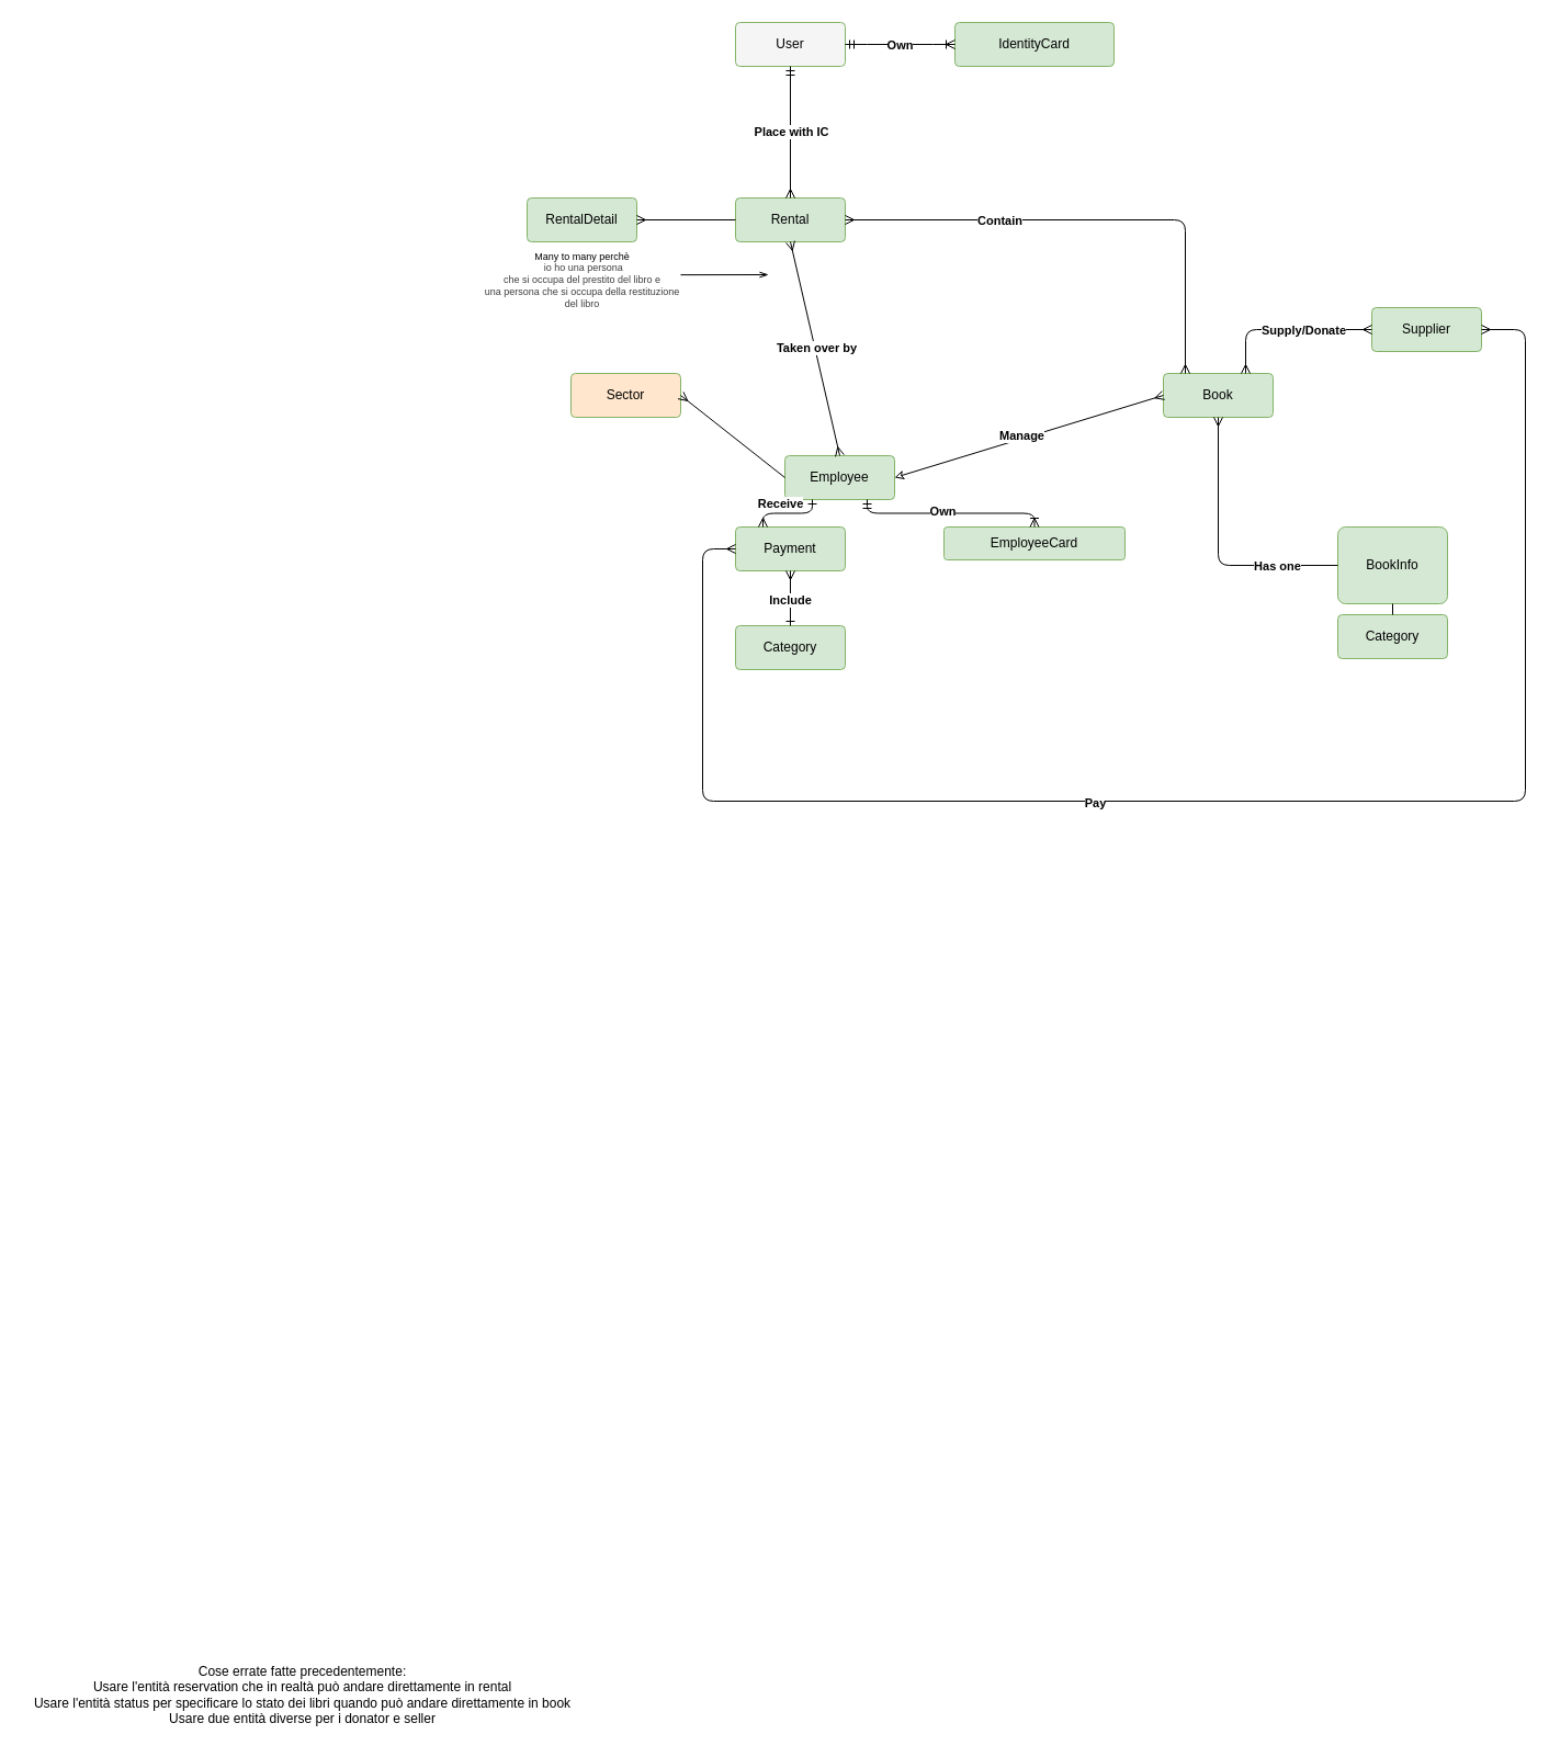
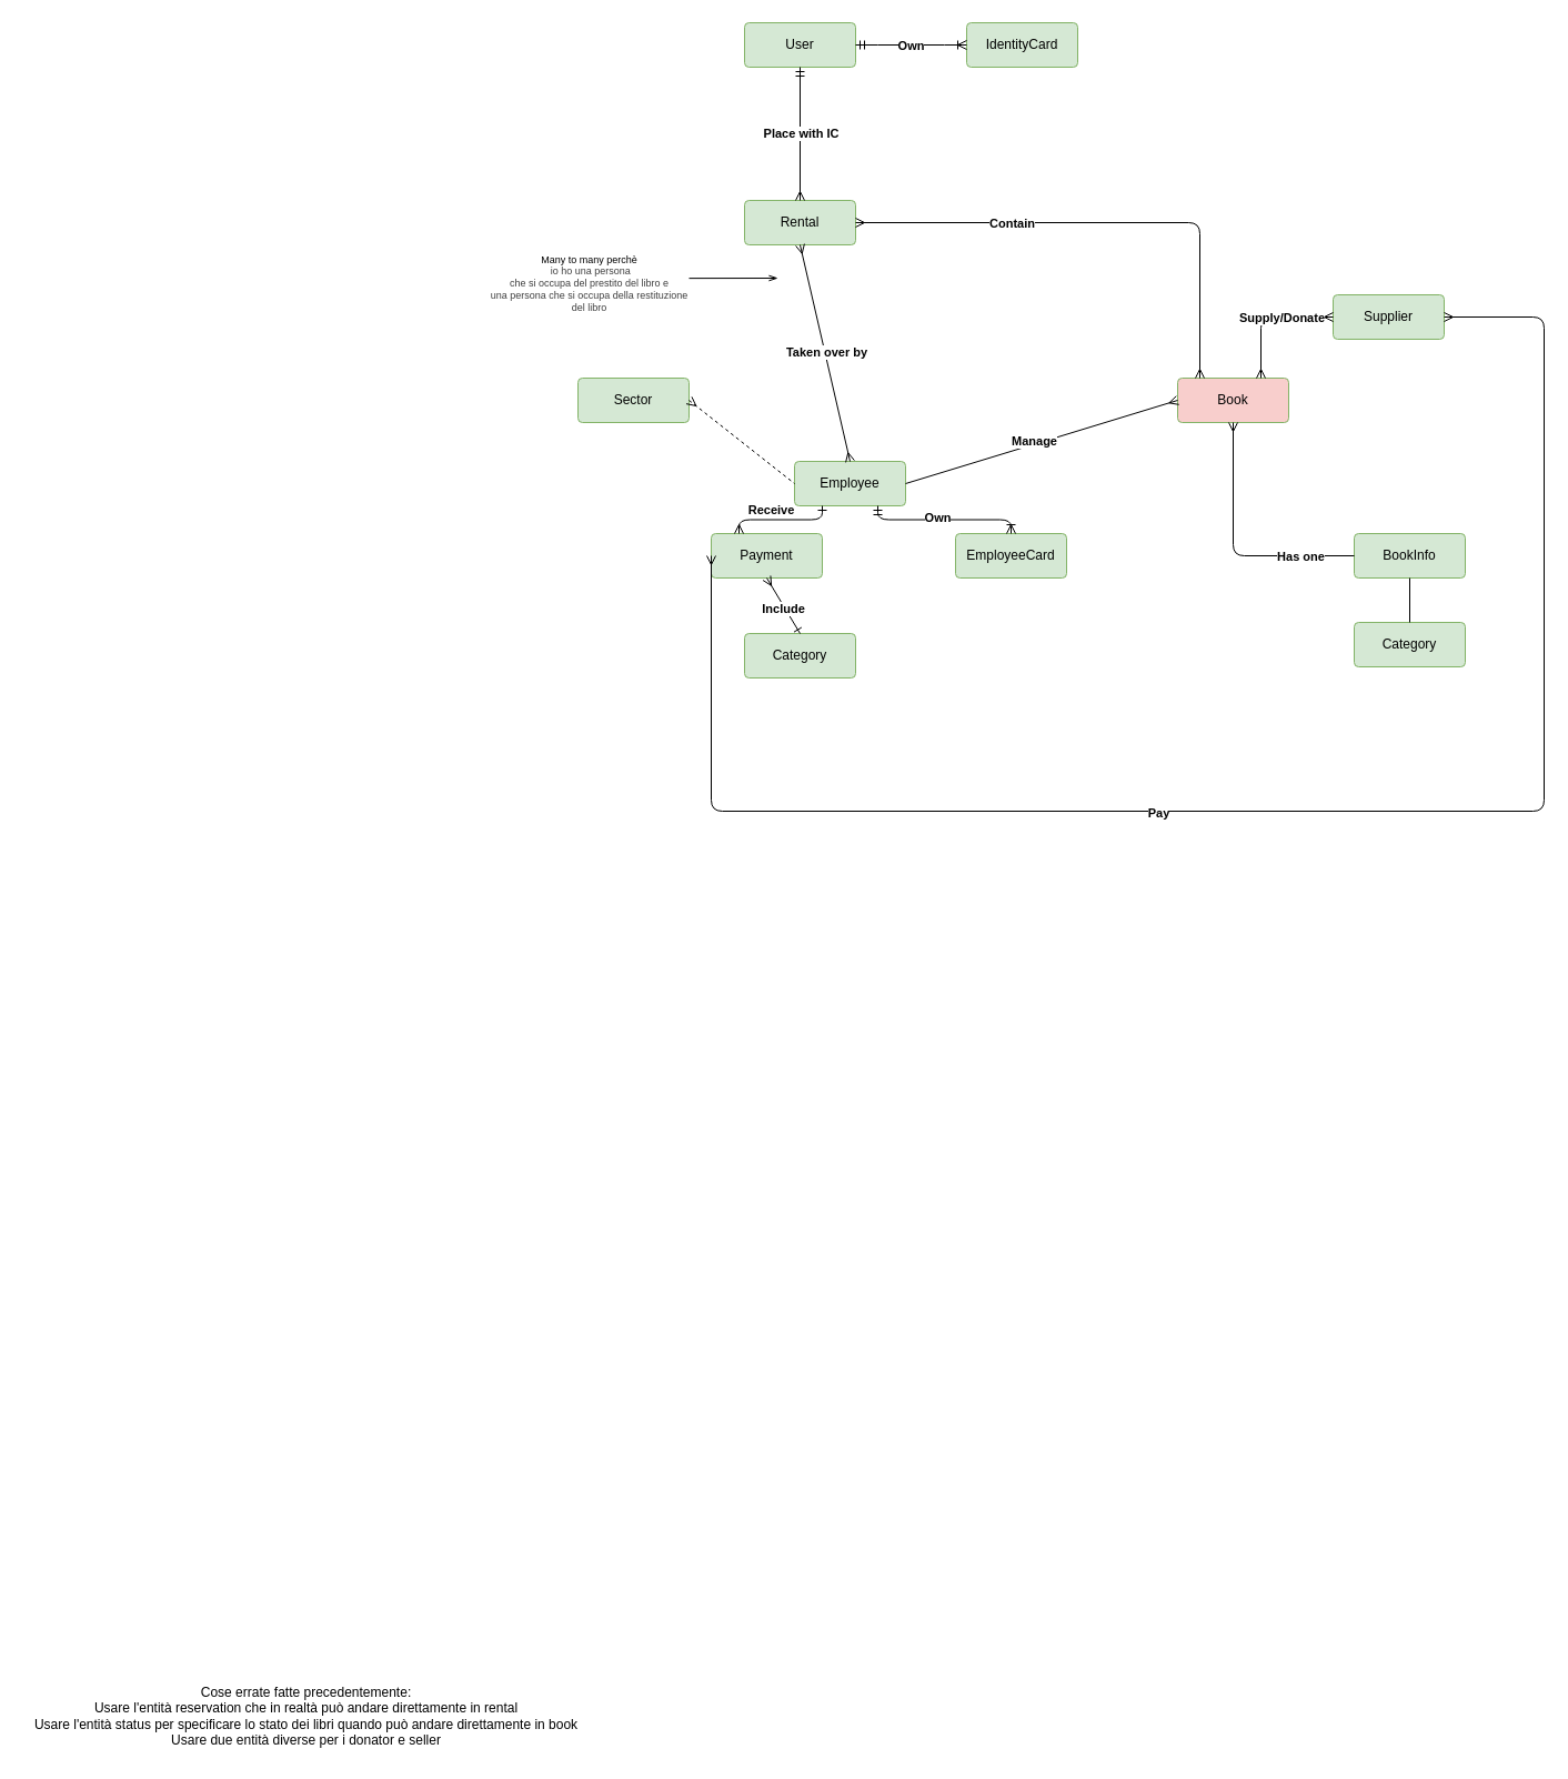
  <mxCell id="0" />
  <mxCell id="1" parent="0" />
  <mxCell id="2" value="Employee" style="rounded=1;arcSize=10;whiteSpace=wrap;html=1;align=center;fillColor=#d5e8d4;strokeColor=#82b366;" parent="1" vertex="1"><mxGeometry x="715" y="415" width="100" height="40" as="geometry" /></mxCell>
- <mxCell id="3" value="Payment" style="rounded=1;arcSize=10;whiteSpace=wrap;html=1;align=center;fillColor=#d5e8d4;strokeColor=#82b366;" parent="1" vertex="1"><mxGeometry x="670" y="480" width="100" height="40" as="geometry" /></mxCell>
- <mxCell id="4" value="Book" style="rounded=1;arcSize=10;whiteSpace=wrap;html=1;align=center;fillColor=#d5e8d4;strokeColor=#82b366;" parent="1" vertex="1"><mxGeometry x="1060" y="340" width="100" height="40" as="geometry" /></mxCell>
+ <mxCell id="3" value="Payment" style="rounded=1;arcSize=10;whiteSpace=wrap;html=1;align=center;fillColor=#d5e8d4;strokeColor=#82b366;" parent="1" vertex="1"><mxGeometry x="640" y="480" width="100" height="40" as="geometry" /></mxCell>
+ <mxCell id="4" value="Book" style="rounded=1;arcSize=10;whiteSpace=wrap;html=1;align=center;fillColor=#f8cecc;strokeColor=#82b366;" parent="1" vertex="1"><mxGeometry x="1060" y="340" width="100" height="40" as="geometry" /></mxCell>
  <mxCell id="5" value="Rental" style="rounded=1;arcSize=10;whiteSpace=wrap;html=1;align=center;fillColor=#d5e8d4;strokeColor=#82b366;" parent="1" vertex="1"><mxGeometry x="670" y="180" width="100" height="40" as="geometry" /></mxCell>
- <mxCell id="6" value="User" style="rounded=1;arcSize=10;whiteSpace=wrap;html=1;align=center;fillColor=#f5f5f5;strokeColor=#82b366;" parent="1" vertex="1"><mxGeometry x="670" y="20" width="100" height="40" as="geometry" /></mxCell>
- <mxCell id="7" value="IdentityCard" style="rounded=1;arcSize=10;whiteSpace=wrap;html=1;align=center;fillColor=#d5e8d4;strokeColor=#82b366;" parent="1" vertex="1"><mxGeometry x="870" y="20" width="145" height="40" as="geometry" /></mxCell>
- <mxCell id="8" value="EmployeeCard" style="rounded=1;arcSize=10;whiteSpace=wrap;html=1;align=center;fillColor=#d5e8d4;strokeColor=#82b366;" parent="1" vertex="1"><mxGeometry x="860" y="480" width="165" height="30" as="geometry" /></mxCell>
+ <mxCell id="6" value="User" style="rounded=1;arcSize=10;whiteSpace=wrap;html=1;align=center;fillColor=#d5e8d4;strokeColor=#82b366;" parent="1" vertex="1"><mxGeometry x="670" y="20" width="100" height="40" as="geometry" /></mxCell>
+ <mxCell id="7" value="IdentityCard" style="rounded=1;arcSize=10;whiteSpace=wrap;html=1;align=center;fillColor=#d5e8d4;strokeColor=#82b366;" parent="1" vertex="1"><mxGeometry x="870" y="20" width="100" height="40" as="geometry" /></mxCell>
+ <mxCell id="8" value="EmployeeCard" style="rounded=1;arcSize=10;whiteSpace=wrap;html=1;align=center;fillColor=#d5e8d4;strokeColor=#82b366;" parent="1" vertex="1"><mxGeometry x="860" y="480" width="100" height="40" as="geometry" /></mxCell>
  <mxCell id="9" value="Category" style="rounded=1;arcSize=10;whiteSpace=wrap;html=1;align=center;fillColor=#d5e8d4;strokeColor=#82b366;" parent="1" vertex="1"><mxGeometry x="670" y="570" width="100" height="40" as="geometry" /></mxCell>
  <mxCell id="10" value="" style="edgeStyle=entityRelationEdgeStyle;fontSize=12;html=1;endArrow=ERoneToMany;exitX=1;exitY=0.5;exitDx=0;exitDy=0;entryX=0;entryY=0.5;entryDx=0;entryDy=0;startArrow=ERmandOne;startFill=0;rounded=1;" parent="1" source="6" target="7" edge="1"><mxGeometry width="100" height="100" relative="1" as="geometry"><mxPoint x="1250" y="-70.5" as="sourcePoint" /><mxPoint x="1340" y="-70.5" as="targetPoint" /></mxGeometry></mxCell>
  <mxCell id="11" value="Own" style="edgeLabel;html=1;align=center;verticalAlign=middle;resizable=0;points=[];fontStyle=1;rounded=1;" parent="10" vertex="1" connectable="0"><mxGeometry x="-0.098" relative="1" as="geometry"><mxPoint x="4" as="offset" /></mxGeometry></mxCell>
  <mxCell id="12" value="" style="fontSize=12;html=1;endArrow=ERoneToMany;entryX=0.5;entryY=0;entryDx=0;entryDy=0;edgeStyle=orthogonalEdgeStyle;exitX=0.75;exitY=1;exitDx=0;exitDy=0;startArrow=ERmandOne;startFill=0;rounded=1;" parent="1" source="2" target="8" edge="1"><mxGeometry width="100" height="100" relative="1" as="geometry"><mxPoint x="920" y="285" as="sourcePoint" /><mxPoint x="980" y="284.5" as="targetPoint" /></mxGeometry></mxCell>
  <mxCell id="13" value="Own" style="edgeLabel;html=1;align=center;verticalAlign=middle;resizable=0;points=[];fontStyle=1;rounded=1;" parent="12" vertex="1" connectable="0"><mxGeometry x="-0.089" y="3" relative="1" as="geometry"><mxPoint y="1" as="offset" /></mxGeometry></mxCell>
  <mxCell id="14" value="" style="endArrow=ERmany;html=1;rounded=1;exitX=0.25;exitY=1;exitDx=0;exitDy=0;startArrow=ERone;startFill=0;edgeStyle=orthogonalEdgeStyle;endFill=0;entryX=0.25;entryY=0;entryDx=0;entryDy=0;" parent="1" source="2" target="3" edge="1"><mxGeometry relative="1" as="geometry"><mxPoint x="770" y="235" as="sourcePoint" /><mxPoint x="740" y="450" as="targetPoint" /></mxGeometry></mxCell>
  <mxCell id="15" value="Receive" style="edgeLabel;html=1;align=center;verticalAlign=middle;resizable=0;points=[];fontStyle=1;rounded=1;" parent="14" vertex="1" connectable="0"><mxGeometry x="0.167" relative="1" as="geometry"><mxPoint x="-1" y="-9" as="offset" /></mxGeometry></mxCell>
  <mxCell id="16" value="" style="endArrow=ERmany;html=1;rounded=1;endFill=0;startArrow=ERone;startFill=0;entryX=0.5;entryY=1;entryDx=0;entryDy=0;exitX=0.5;exitY=0;exitDx=0;exitDy=0;" parent="1" source="9" target="3" edge="1"><mxGeometry relative="1" as="geometry"><mxPoint x="870" y="500" as="sourcePoint" /><mxPoint x="810" y="540" as="targetPoint" /></mxGeometry></mxCell>
  <mxCell id="17" value="Include" style="edgeLabel;html=1;align=center;verticalAlign=middle;resizable=0;points=[];fontStyle=1;rounded=1;" parent="16" vertex="1" connectable="0"><mxGeometry x="-0.035" y="2" relative="1" as="geometry"><mxPoint x="1" as="offset" /></mxGeometry></mxCell>
- <mxCell id="18" value="BookInfo" style="rounded=1;arcSize=10;whiteSpace=wrap;html=1;align=center;fillColor=#d5e8d4;strokeColor=#82b366;" parent="1" vertex="1"><mxGeometry x="1219" y="480" width="100" height="70" as="geometry" /></mxCell>
+ <mxCell id="18" value="BookInfo" style="rounded=1;arcSize=10;whiteSpace=wrap;html=1;align=center;fillColor=#d5e8d4;strokeColor=#82b366;" parent="1" vertex="1"><mxGeometry x="1219" y="480" width="100" height="40" as="geometry" /></mxCell>
  <mxCell id="19" value="" style="endArrow=none;html=1;rounded=1;entryX=0;entryY=0.5;entryDx=0;entryDy=0;edgeStyle=orthogonalEdgeStyle;startArrow=ERmany;startFill=0;" parent="1" target="18" edge="1"><mxGeometry relative="1" as="geometry"><mxPoint x="1110" y="380" as="sourcePoint" /><mxPoint x="1050" y="50" as="targetPoint" /><Array as="points"><mxPoint x="1110" y="380" /><mxPoint x="1110" y="500" /></Array></mxGeometry></mxCell>
  <mxCell id="20" value="Has one" style="edgeLabel;html=1;align=center;verticalAlign=middle;resizable=0;points=[];fontStyle=1;rounded=1;" parent="19" vertex="1" connectable="0"><mxGeometry x="0.123" y="2" relative="1" as="geometry"><mxPoint x="51" y="2" as="offset" /></mxGeometry></mxCell>
  <mxCell id="21" value="" style="endArrow=ERmany;html=1;rounded=1;exitX=0.5;exitY=1;exitDx=0;exitDy=0;entryX=0.5;entryY=0;entryDx=0;entryDy=0;endFill=0;startArrow=ERmandOne;startFill=0;" parent="1" source="6" target="5" edge="1"><mxGeometry relative="1" as="geometry"><mxPoint x="930" y="50" as="sourcePoint" /><mxPoint x="1090" y="50" as="targetPoint" /></mxGeometry></mxCell>
  <mxCell id="22" value="Place with IC" style="edgeLabel;html=1;align=center;verticalAlign=middle;resizable=0;points=[];fontStyle=1;rounded=1;" parent="21" vertex="1" connectable="0"><mxGeometry x="-0.018" y="1" relative="1" as="geometry"><mxPoint x="-1" as="offset" /></mxGeometry></mxCell>
  <mxCell id="23" value="" style="endArrow=ERmany;html=1;rounded=1;edgeStyle=orthogonalEdgeStyle;entryX=1;entryY=0.5;entryDx=0;entryDy=0;endFill=0;startArrow=ERmany;startFill=0;" parent="1" target="5" edge="1"><mxGeometry relative="1" as="geometry"><mxPoint x="1080" y="340" as="sourcePoint" /><mxPoint x="790" y="210" as="targetPoint" /><Array as="points"><mxPoint x="1080" y="340" /><mxPoint x="1080" y="200" /></Array></mxGeometry></mxCell>
  <mxCell id="24" value="Contain" style="edgeLabel;html=1;align=center;verticalAlign=middle;resizable=0;points=[];fontStyle=1;rounded=1;" parent="23" vertex="1" connectable="0"><mxGeometry x="-0.021" relative="1" as="geometry"><mxPoint x="-90" as="offset" /></mxGeometry></mxCell>
- <mxCell id="25" value="Sector" style="rounded=1;arcSize=10;whiteSpace=wrap;html=1;align=center;fillColor=#ffe6cc;strokeColor=#82b366;" parent="1" vertex="1"><mxGeometry x="520" y="340" width="100" height="40" as="geometry" /></mxCell>
- <mxCell id="26" value="" style="endArrow=classic;html=1;rounded=1;exitX=0;exitY=0.5;exitDx=0;exitDy=0;startArrow=ERmany;startFill=0;endFill=0;entryX=1;entryY=0.5;entryDx=0;entryDy=0;" parent="1" source="4" target="2" edge="1"><mxGeometry relative="1" as="geometry"><mxPoint x="1000" y="50" as="sourcePoint" /><mxPoint x="990" y="330" as="targetPoint" /></mxGeometry></mxCell>
+ <mxCell id="25" value="Sector" style="rounded=1;arcSize=10;whiteSpace=wrap;html=1;align=center;fillColor=#d5e8d4;strokeColor=#82b366;" parent="1" vertex="1"><mxGeometry x="520" y="340" width="100" height="40" as="geometry" /></mxCell>
+ <mxCell id="26" value="" style="endArrow=none;html=1;rounded=1;exitX=0;exitY=0.5;exitDx=0;exitDy=0;startArrow=ERmany;startFill=0;endFill=0;entryX=1;entryY=0.5;entryDx=0;entryDy=0;" parent="1" source="4" target="2" edge="1"><mxGeometry relative="1" as="geometry"><mxPoint x="1000" y="50" as="sourcePoint" /><mxPoint x="990" y="330" as="targetPoint" /></mxGeometry></mxCell>
  <mxCell id="27" value="Manage" style="edgeLabel;html=1;align=center;verticalAlign=middle;resizable=0;points=[];fontStyle=1;rounded=1;" parent="26" vertex="1" connectable="0"><mxGeometry x="-0.039" y="-2" relative="1" as="geometry"><mxPoint x="-11" y="2" as="offset" /></mxGeometry></mxCell>
  <mxCell id="28" value="" style="endArrow=ERmany;html=1;rounded=1;exitX=0.5;exitY=1;exitDx=0;exitDy=0;entryX=0.5;entryY=0;entryDx=0;entryDy=0;endFill=0;startArrow=ERmany;startFill=0;" parent="1" source="5" target="2" edge="1"><mxGeometry relative="1" as="geometry"><mxPoint x="960" y="50" as="sourcePoint" /><mxPoint x="1120" y="50" as="targetPoint" /></mxGeometry></mxCell>
  <mxCell id="29" value="Taken over by" style="edgeLabel;html=1;align=center;verticalAlign=middle;resizable=0;points=[];fontStyle=1;rounded=1;" parent="28" vertex="1" connectable="0"><mxGeometry x="-0.012" y="1" relative="1" as="geometry"><mxPoint as="offset" /></mxGeometry></mxCell>
  <mxCell id="30" value="&lt;div style=&quot;&quot;&gt;&lt;span style=&quot;background-color: transparent;&quot;&gt;Many to many perchè&lt;/span&gt;&lt;/div&gt;&lt;div style=&quot;color: rgb(63, 63, 63); scrollbar-color: rgb(226, 226, 226) rgb(251, 251, 251);&quot;&gt;&lt;div style=&quot;&quot;&gt;&lt;span style=&quot;background-color: transparent;&quot;&gt;&amp;nbsp;io ho una persona&lt;/span&gt;&lt;/div&gt;&lt;div style=&quot;color: rgb(63, 63, 63); scrollbar-color: rgb(226, 226, 226) rgb(251, 251, 251);&quot;&gt;che si occupa del prestito del libro e&lt;/div&gt;&lt;/div&gt;&lt;div style=&quot;color: rgb(63, 63, 63); scrollbar-color: rgb(226, 226, 226) rgb(251, 251, 251);&quot;&gt;una persona che si occupa della restituzione&lt;/div&gt;&lt;div style=&quot;color: rgb(63, 63, 63); scrollbar-color: rgb(226, 226, 226) rgb(251, 251, 251);&quot;&gt;del libro&lt;/div&gt;" style="text;html=1;align=center;verticalAlign=middle;resizable=0;points=[];autosize=1;strokeColor=none;fillColor=none;fontSize=9;rounded=1;" parent="1" vertex="1"><mxGeometry x="430" y="220" width="200" height="70" as="geometry" /></mxCell>
  <mxCell id="31" value="" style="endArrow=openThin;html=1;rounded=1;exitX=0.998;exitY=0.502;exitDx=0;exitDy=0;exitPerimeter=0;endFill=0;" parent="1" edge="1"><mxGeometry relative="1" as="geometry"><mxPoint x="620" y="250.14" as="sourcePoint" /><mxPoint x="700" y="250" as="targetPoint" /></mxGeometry></mxCell>
- <mxCell id="32" value="Supplier" style="rounded=1;arcSize=10;whiteSpace=wrap;html=1;align=center;fillColor=#d5e8d4;strokeColor=#82b366;" parent="1" vertex="1"><mxGeometry x="1250" y="280" width="100" height="40" as="geometry" /></mxCell>
+ <mxCell id="32" value="Supplier" style="rounded=1;arcSize=10;whiteSpace=wrap;html=1;align=center;fillColor=#d5e8d4;strokeColor=#82b366;" parent="1" vertex="1"><mxGeometry x="1200" y="265" width="100" height="40" as="geometry" /></mxCell>
  <mxCell id="33" value="" style="endArrow=ERmany;html=1;rounded=1;entryX=1;entryY=0.5;entryDx=0;entryDy=0;edgeStyle=orthogonalEdgeStyle;exitX=0;exitY=0.5;exitDx=0;exitDy=0;startArrow=ERmany;startFill=0;endFill=0;" parent="1" source="3" target="32" edge="1"><mxGeometry relative="1" as="geometry"><mxPoint x="610" y="690" as="sourcePoint" /><mxPoint x="1390" y="490" as="targetPoint" /><Array as="points"><mxPoint x="640" y="500" /><mxPoint x="640" y="730" /><mxPoint x="1390" y="730" /><mxPoint x="1390" y="300" /></Array></mxGeometry></mxCell>
  <mxCell id="34" value="Pay" style="edgeLabel;html=1;align=center;verticalAlign=middle;resizable=0;points=[];fontStyle=1;rounded=1;" parent="33" vertex="1" connectable="0"><mxGeometry x="-0.166" y="-2" relative="1" as="geometry"><mxPoint y="-1" as="offset" /></mxGeometry></mxCell>
  <mxCell id="35" value="" style="endArrow=ERmany;html=1;rounded=1;entryX=0;entryY=0.5;entryDx=0;entryDy=0;exitX=0.75;exitY=0;exitDx=0;exitDy=0;edgeStyle=orthogonalEdgeStyle;startArrow=ERmany;startFill=0;endFill=0;" parent="1" source="4" target="32" edge="1"><mxGeometry relative="1" as="geometry"><mxPoint x="1050" y="410" as="sourcePoint" /><mxPoint x="1210" y="410" as="targetPoint" /></mxGeometry></mxCell>
  <mxCell id="36" value="Supply/Donate" style="edgeLabel;html=1;align=center;verticalAlign=middle;resizable=0;points=[];fontStyle=1;rounded=1;" parent="35" vertex="1" connectable="0"><mxGeometry x="0.039" y="-2" relative="1" as="geometry"><mxPoint x="11" y="-2" as="offset" /></mxGeometry></mxCell>
- <mxCell id="37" value="" style="endArrow=none;html=1;rounded=0;exitX=1;exitY=0.5;exitDx=0;exitDy=0;entryX=0;entryY=0.5;entryDx=0;entryDy=0;startArrow=ERmany;startFill=0;" parent="1" source="25" target="2" edge="1"><mxGeometry relative="1" as="geometry"><mxPoint x="910" y="370" as="sourcePoint" /><mxPoint x="650" y="390" as="targetPoint" /></mxGeometry></mxCell>
+ <mxCell id="37" value="" style="endArrow=none;html=1;rounded=0;exitX=1;exitY=0.5;exitDx=0;exitDy=0;entryX=0;entryY=0.5;entryDx=0;entryDy=0;startArrow=ERmany;startFill=0;dashed=1;" parent="1" source="25" target="2" edge="1"><mxGeometry relative="1" as="geometry"><mxPoint x="910" y="370" as="sourcePoint" /><mxPoint x="650" y="390" as="targetPoint" /></mxGeometry></mxCell>
  <mxCell id="38" value="Cose errate fatte precedentemente:&lt;div&gt;Usare l'entità reservation che in realtà può andare direttamente in rental&lt;/div&gt;&lt;div&gt;Usare l'entità status per specificare lo stato dei libri quando può andare direttamente in book&lt;/div&gt;&lt;div&gt;Usare due entità diverse per i donator e seller&lt;/div&gt;" style="text;html=1;align=center;verticalAlign=middle;resizable=0;points=[];autosize=1;strokeColor=none;fillColor=none;" parent="1" vertex="1"><mxGeometry x="20" y="1510" width="510" height="70" as="geometry" /></mxCell>
- <mxCell id="39" value="RentalDetail" style="rounded=1;arcSize=10;whiteSpace=wrap;html=1;align=center;fillColor=#d5e8d4;strokeColor=#82b366;" parent="1" vertex="1"><mxGeometry x="480" y="180" width="100" height="40" as="geometry" /></mxCell>
- <mxCell id="40" value="" style="endArrow=none;html=1;rounded=0;exitX=1;exitY=0.5;exitDx=0;exitDy=0;entryX=0;entryY=0.5;entryDx=0;entryDy=0;startArrow=ERmany;startFill=0;" parent="1" source="39" target="5" edge="1"><mxGeometry relative="1" as="geometry"><mxPoint x="780" y="330" as="sourcePoint" /><mxPoint x="940" y="330" as="targetPoint" /></mxGeometry></mxCell>
  <mxCell id="41" value="Category" style="rounded=1;arcSize=10;whiteSpace=wrap;html=1;align=center;fillColor=#d5e8d4;strokeColor=#82b366;" vertex="1" parent="1"><mxGeometry x="1219" y="560" width="100" height="40" as="geometry" /></mxCell>
  <mxCell id="42" value="" style="endArrow=none;html=1;rounded=0;exitX=0.5;exitY=1;exitDx=0;exitDy=0;entryX=0.5;entryY=0;entryDx=0;entryDy=0;" edge="1" parent="1" source="18" target="41"><mxGeometry relative="1" as="geometry"><mxPoint x="980" y="430" as="sourcePoint" /><mxPoint x="1140" y="430" as="targetPoint" /></mxGeometry></mxCell>
